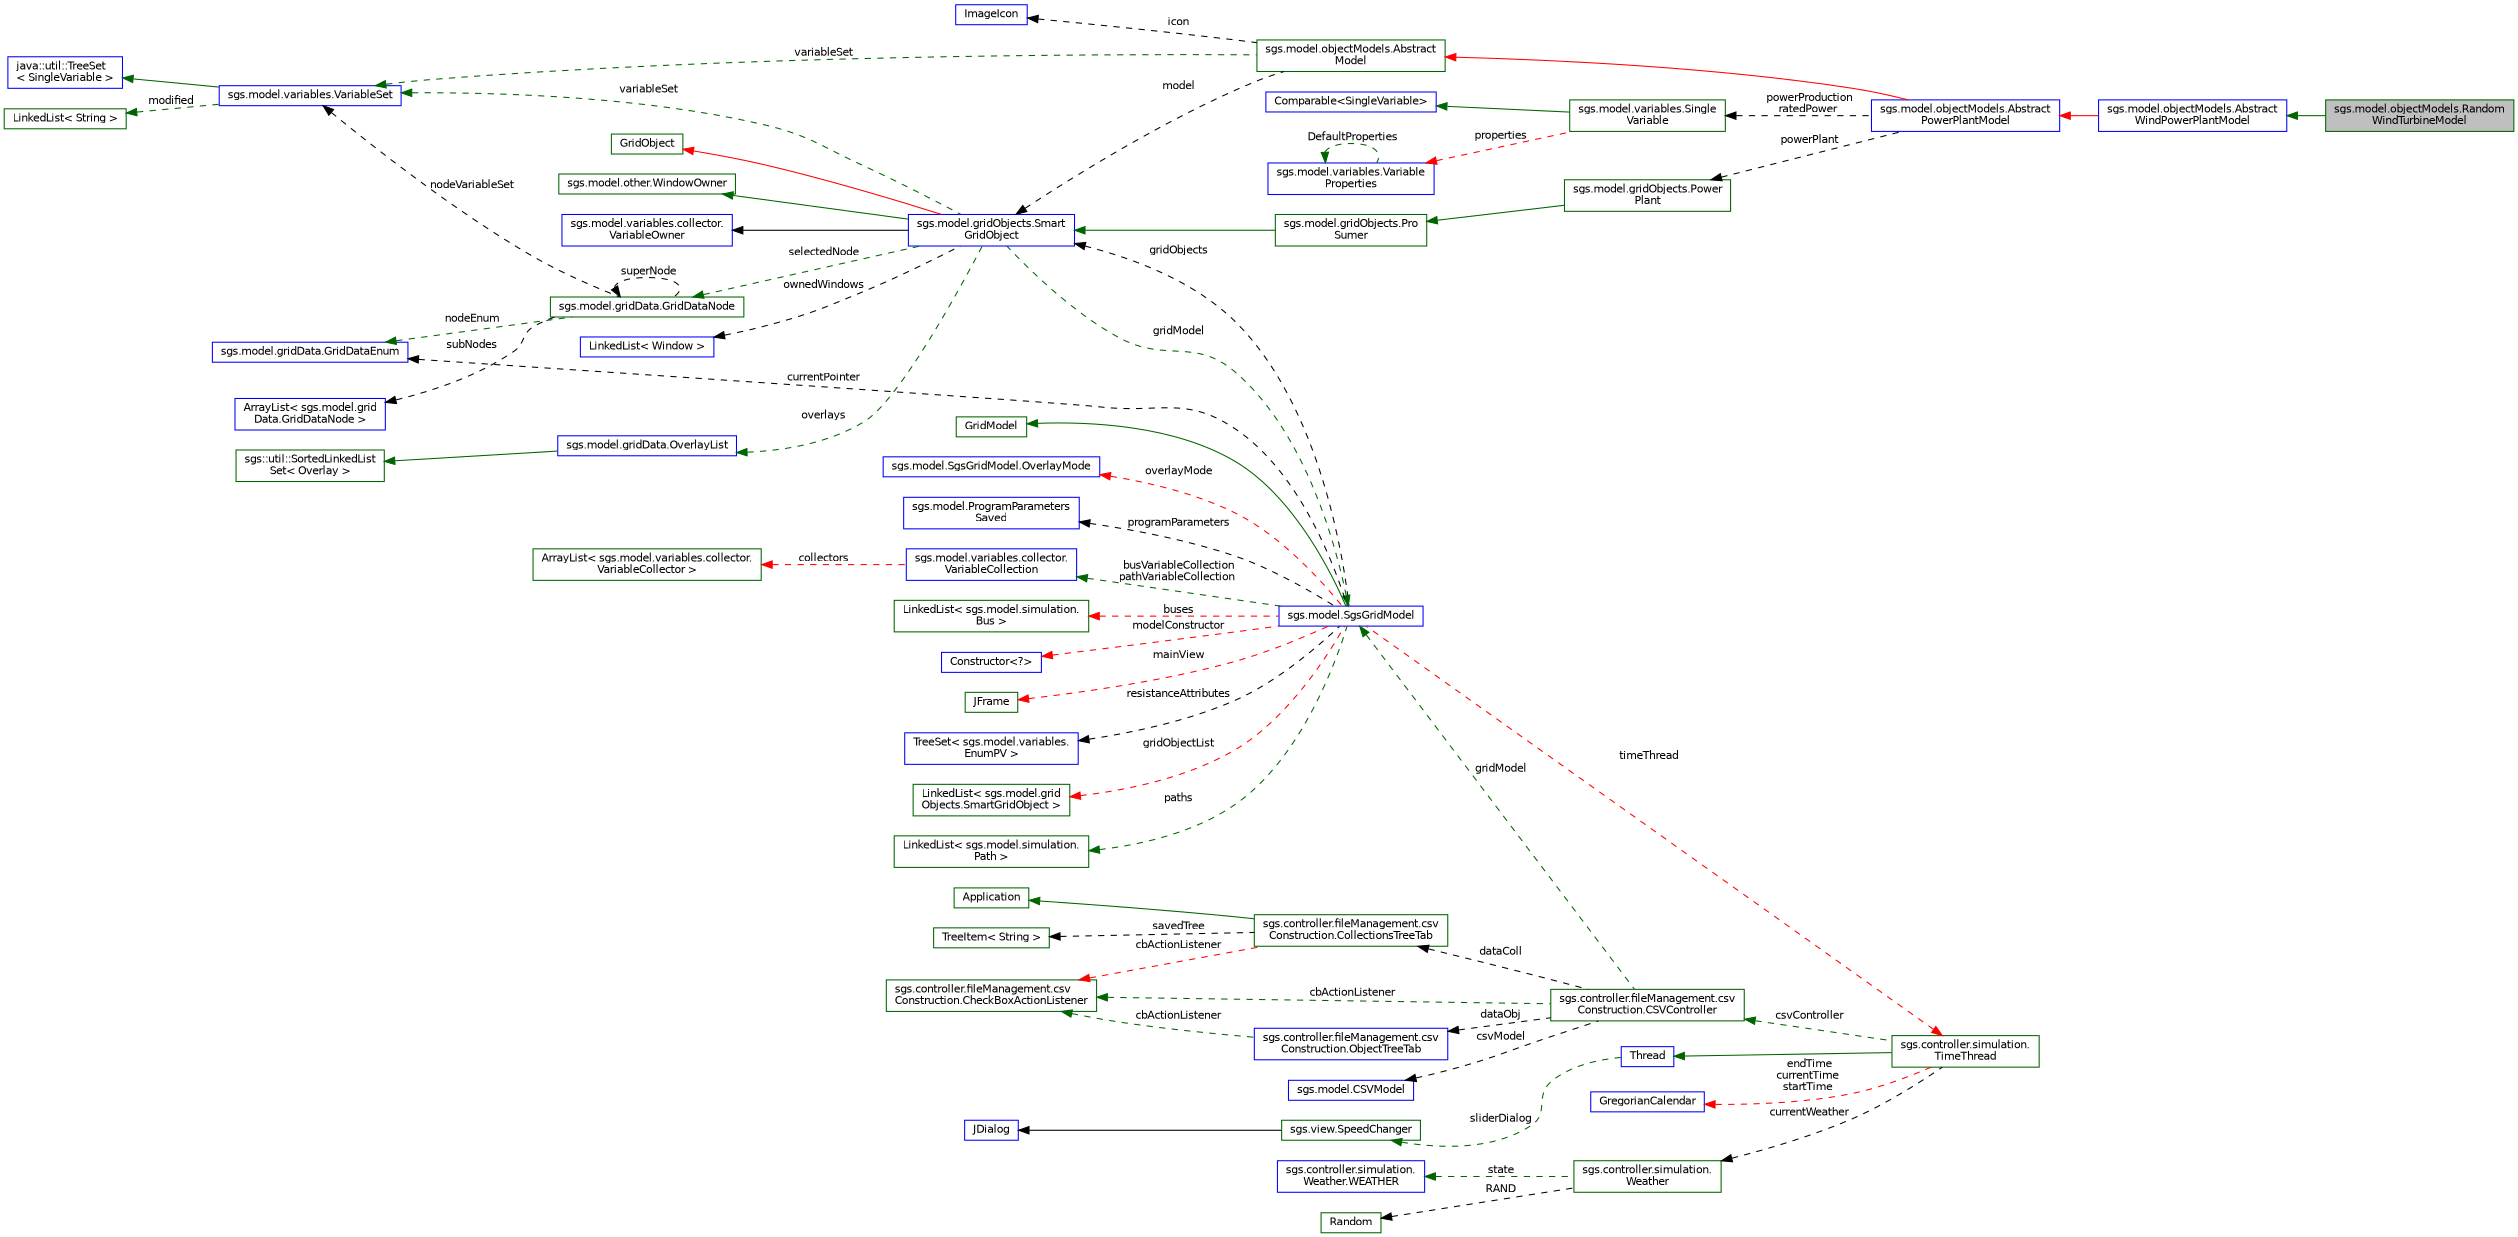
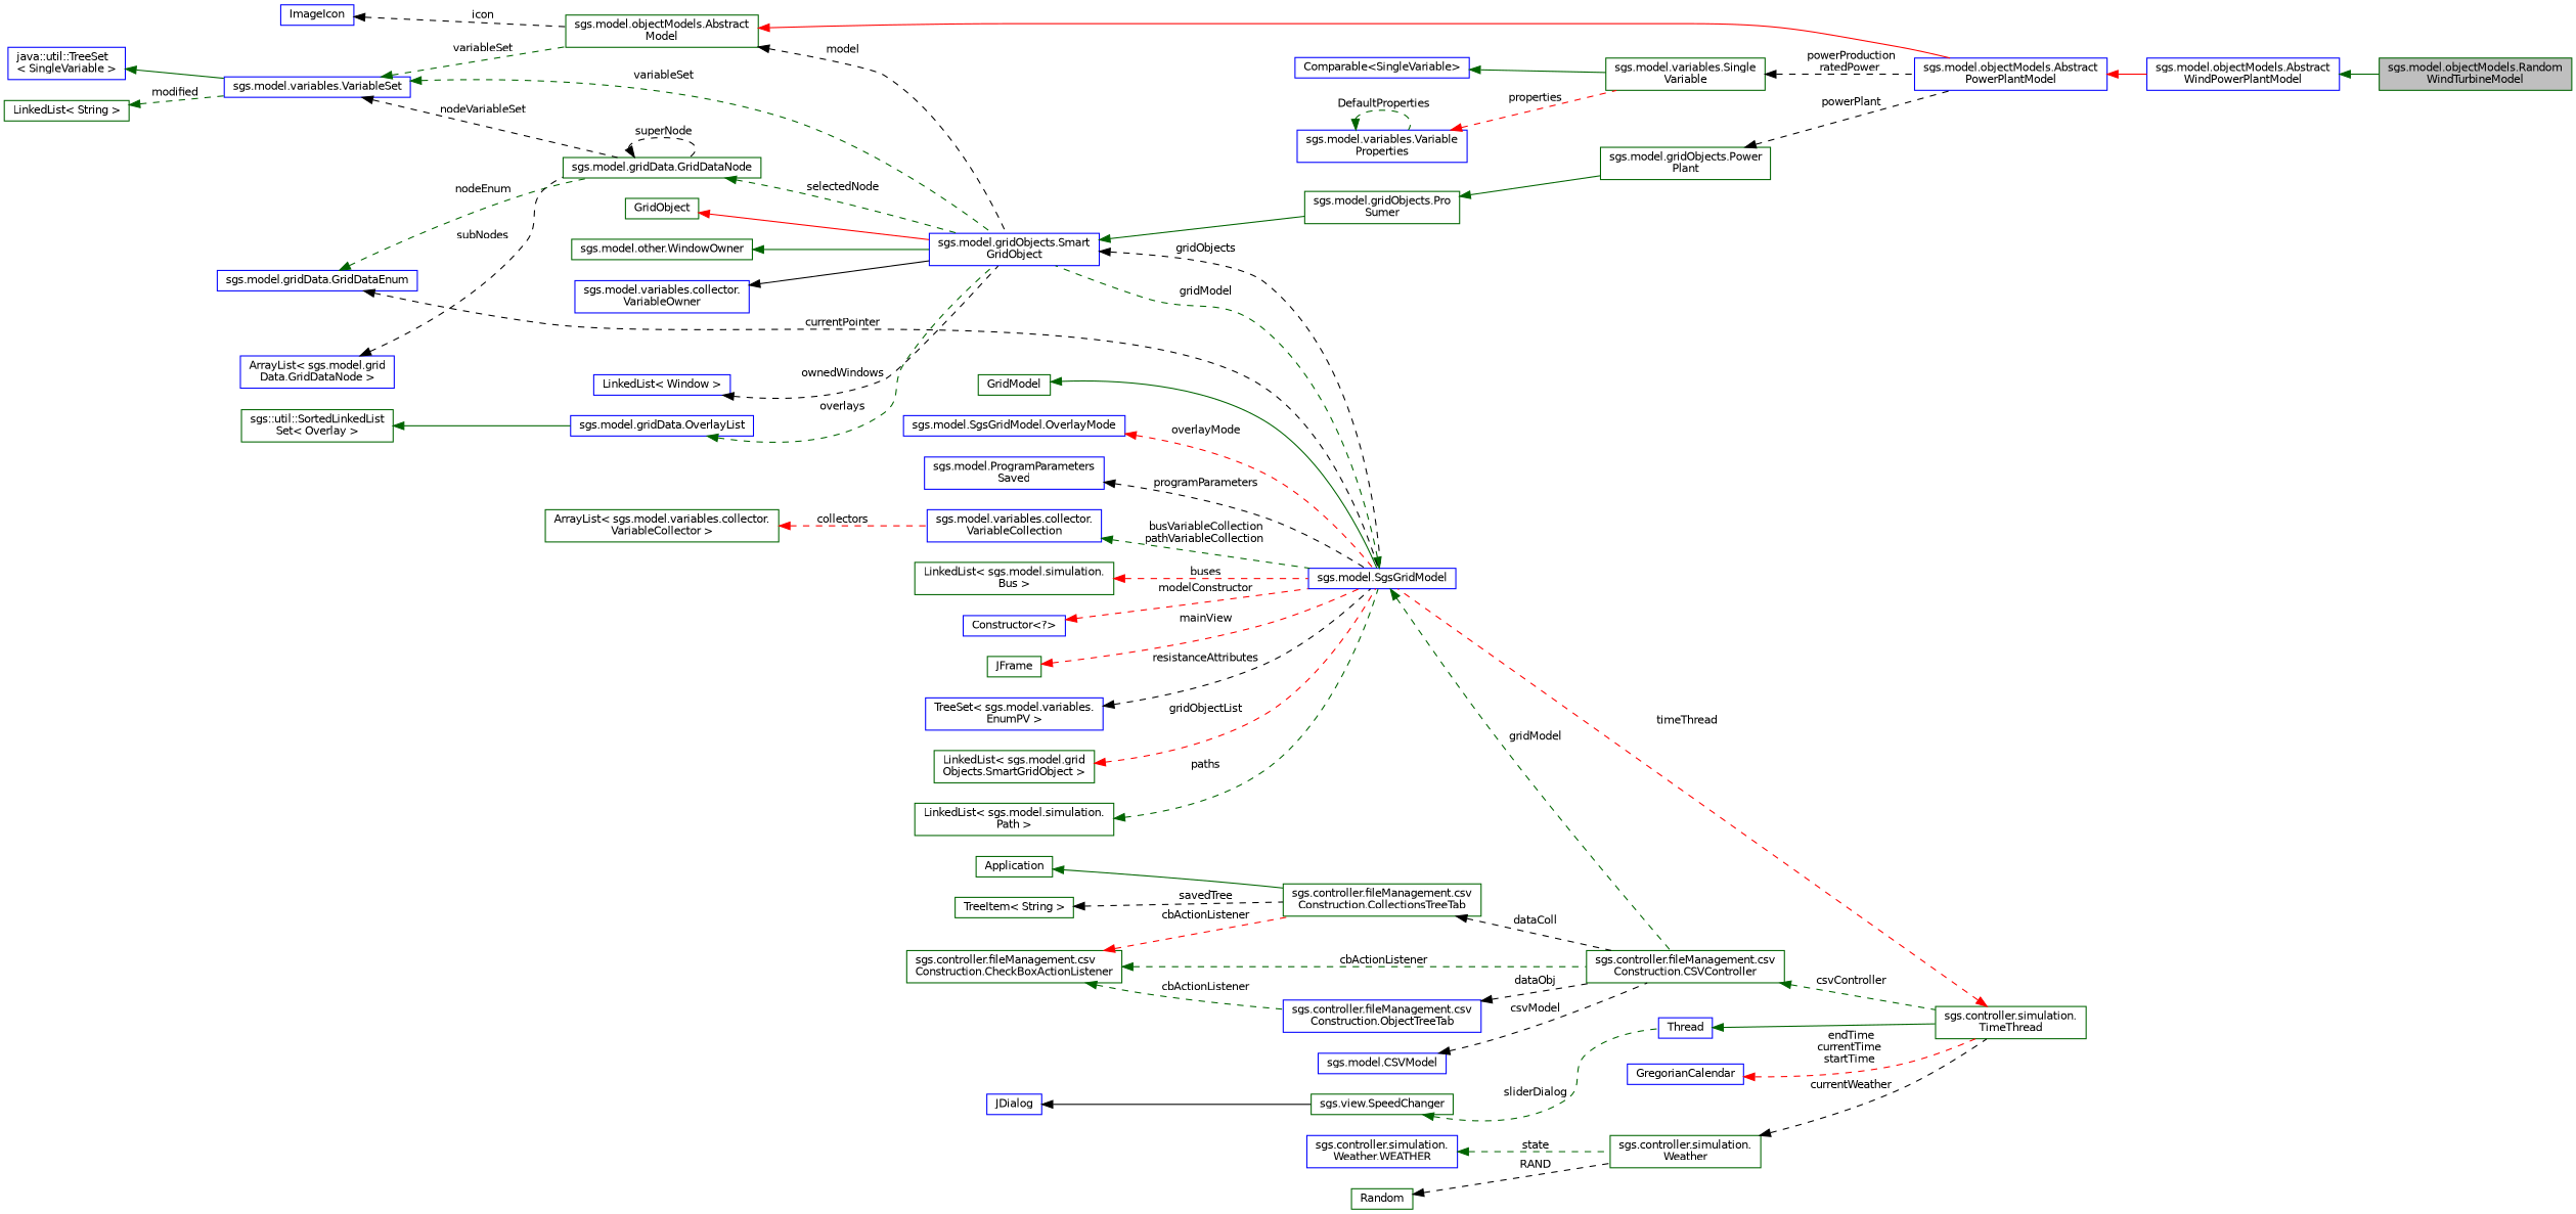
  digraph {
    rankdir=LR
    node [color=darkgreen fillcolor=white fontname=Helvetica fontsize=10 shape=record style=filled]
    edge [color=darkgreen dir=back fontname=Helvetica fontsize=10 labelfontname=Helvetica labelfontsize=10 style=dashed]
    n1 [fillcolor=grey75 fontcolor=black height=0.2 label="sgs.model.objectModels.Random\lWindTurbineModel" width=0.4]
    n2 [color=blue height=0.2 label="sgs.model.objectModels.Abstract\lWindPowerPlantModel" width=0.4]
    n3 [color=blue height=0.2 label="sgs.model.objectModels.Abstract\lPowerPlantModel" width=0.4]
    n4 [height=0.2 label="sgs.model.objectModels.Abstract\lModel" width=0.4]
    n5 [color=blue height=0.2 label="sgs.model.gridObjects.Smart\lGridObject" width=0.4]
    n6 [height=0.2 label="sgs.model.gridObjects.Pro\lSumer" width=0.4]
    n7 [color=blue height=0.2 label="sgs.model.SgsGridModel" width=0.4]
    n8 [color=blue height=0.2 label=ImageIcon width=0.4]
    n9 [color=blue height=0.2 label="sgs.model.variables.VariableSet" width=0.4]
    n10 [height=0.2 label="sgs.model.gridData.GridDataNode" width=0.4]
    n11 [color=blue height=0.2 label="java::util::TreeSet\l\< SingleVariable \>" width=0.4]
    n12 [height=0.2 label="LinkedList\< String \>" width=0.4]
    n13 [height=0.2 label="sgs.model.variables.Single\lVariable" width=0.4]
    n14 [color=blue height=0.2 label="Comparable\<SingleVariable\>" width=0.4]
    n15 [color=blue height=0.2 label="sgs.model.variables.Variable\lProperties" width=0.4]
    n16 [height=0.2 label="sgs.model.gridObjects.Power\lPlant" width=0.4]
    n17 [height=0.2 label="sgs.controller.fileManagement.csv\lConstruction.CSVController" width=0.4]
    n18 [height=0.2 label=GridObject width=0.4]
    n19 [height=0.2 label="sgs.model.other.WindowOwner" width=0.4]
    n20 [color=blue height=0.2 label="sgs.model.variables.collector.\lVariableOwner" width=0.4]
    n21 [color=blue height=0.2 label="sgs.model.gridData.OverlayList" width=0.4]
    n22 [height=0.2 label="sgs::util::SortedLinkedList\lSet\< Overlay \>" width=0.4]
    n23 [color=blue height=0.2 label="sgs.model.gridData.GridDataEnum" width=0.4]
    n24 [color=blue height=0.2 label="ArrayList\< sgs.model.grid\lData.GridDataNode \>" width=0.4]
    n25 [height=0.2 label="sgs.controller.simulation.\lTimeThread" width=0.4]
    n26 [height=0.2 label=GridModel width=0.4]
    n27 [color=blue height=0.2 label="sgs.model.SgsGridModel.OverlayMode" width=0.4]
    n28 [color=blue height=0.2 label="sgs.model.ProgramParameters\lSaved" width=0.4]
    n29 [color=blue height=0.2 label="sgs.model.variables.collector.\lVariableCollection" width=0.4]
    n30 [height=0.2 label="ArrayList\< sgs.model.variables.collector.\lVariableCollector \>" width=0.4]
    n31 [height=0.2 label="LinkedList\< sgs.model.simulation.\lBus \>" width=0.4]
    n32 [color=blue height=0.2 label="Constructor\<?\>" width=0.4]
    n33 [height=0.2 label=JFrame width=0.4]
    n34 [color=blue height=0.2 label="TreeSet\< sgs.model.variables.\lEnumPV \>" width=0.4]
    n35 [color=blue height=0.2 label=Thread width=0.4]
    n36 [height=0.2 label="sgs.controller.fileManagement.csv\lConstruction.CollectionsTreeTab" width=0.4]
    n37 [height=0.2 label=Application width=0.4]
    n38 [height=0.2 label="TreeItem\< String \>" width=0.4]
    n39 [height=0.2 label="sgs.controller.fileManagement.csv\lConstruction.CheckBoxActionListener" width=0.4]
    n40 [color=blue height=0.2 label="sgs.controller.fileManagement.csv\lConstruction.ObjectTreeTab" width=0.4]
    n41 [color=blue height=0.2 label="sgs.model.CSVModel" width=0.4]
    n42 [height=0.2 label="sgs.view.SpeedChanger" width=0.4]
    n43 [color=blue height=0.2 label=JDialog width=0.4]
    n44 [color=blue height=0.2 label=GregorianCalendar width=0.4]
    n45 [height=0.2 label="sgs.controller.simulation.\lWeather" width=0.4]
    n46 [color=blue height=0.2 label="sgs.controller.simulation.\lWeather.WEATHER" width=0.4]
    n47 [height=0.2 label=Random width=0.4]
    n48 [height=0.2 label="LinkedList\< sgs.model.grid\lObjects.SmartGridObject \>" width=0.4]
    n49 [height=0.2 label="LinkedList\< sgs.model.simulation.\lPath \>" width=0.4]
    n50 [color=blue height=0.2 label="LinkedList\< Window \>" width=0.4]
    n2 -> n1 [style=solid]
    n3 -> n2 [color=red style=solid]
    n4 -> n3 [color=red style=solid]
-   n5 -> n4 [color=black label=" model"]
+   n4 -> n5 [color=black label=" model"]
    n5 -> n6 [style=solid]
    n5 -> n7 [color=black label=" gridObjects"]
    n6 -> n16 [style=solid]
    n7 -> n5 [label=" gridModel"]
    n7 -> n17 [label=" gridModel"]
    n8 -> n4 [color=black label=" icon"]
    n9 -> n4 [label=" variableSet"]
    n9 -> n5 [label=" variableSet"]
    n9 -> n10 [color=black label=" nodeVariableSet"]
    n10 -> n5 [label=" selectedNode"]
    n10 -> n10 [color=black label=" superNode"]
    n11 -> n9 [style=solid]
    n12 -> n9 [label=" modified"]
    n13 -> n3 [color=black label=" powerProduction\nratedPower"]
    n14 -> n13 [style=solid]
    n15 -> n13 [color=red label=" properties"]
    n15 -> n15 [label=" DefaultProperties"]
    n16 -> n3 [color=black label=" powerPlant"]
    n17 -> n25 [label=" csvController"]
    n18 -> n5 [color=red style=solid]
    n19 -> n5 [style=solid]
    n20 -> n5 [color=black style=solid]
    n21 -> n5 [label=" overlays"]
    n22 -> n21 [style=solid]
    n23 -> n7 [color=black label=" currentPointer"]
    n23 -> n10 [label=" nodeEnum"]
    n24 -> n10 [color=black label=" subNodes"]
    n25 -> n7 [color=red label=" timeThread"]
    n26 -> n7 [style=solid]
    n27 -> n7 [color=red label=" overlayMode"]
    n28 -> n7 [color=black label=" programParameters"]
    n29 -> n7 [label=" busVariableCollection\npathVariableCollection"]
    n30 -> n29 [color=red label=" collectors"]
    n31 -> n7 [color=red label=" buses"]
    n32 -> n7 [color=red label=" modelConstructor"]
    n33 -> n7 [color=red label=" mainView"]
    n34 -> n7 [color=black label=" resistanceAttributes"]
    n35 -> n25 [style=solid]
    n36 -> n17 [color=black label=" dataColl"]
    n37 -> n36 [style=solid]
    n38 -> n36 [color=black label=" savedTree"]
    n39 -> n17 [label=" cbActionListener"]
    n39 -> n36 [color=red label=" cbActionListener"]
    n39 -> n40 [label=" cbActionListener"]
    n40 -> n17 [color=black label=" dataObj"]
    n41 -> n17 [color=black label=" csvModel"]
    n42 -> n35 [label=" sliderDialog"]
    n43 -> n42 [color=black style=solid]
    n44 -> n25 [color=red label=" endTime\ncurrentTime\nstartTime"]
    n45 -> n25 [color=black label=" currentWeather"]
    n46 -> n45 [label=" state"]
    n47 -> n45 [color=black label=" RAND"]
    n48 -> n7 [color=red label=" gridObjectList"]
    n49 -> n7 [label=" paths"]
    n50 -> n5 [color=black label=" ownedWindows"]
  }
